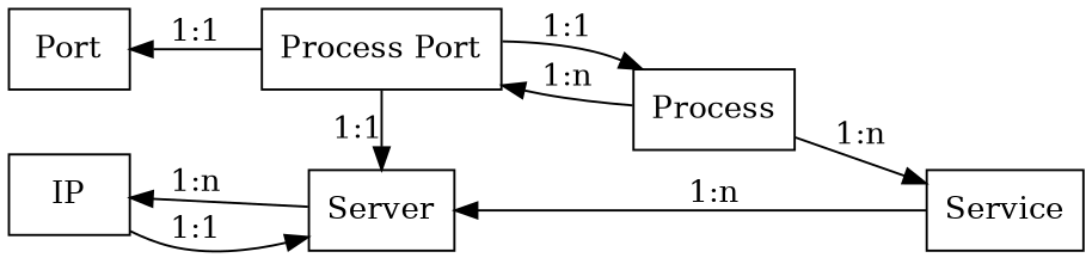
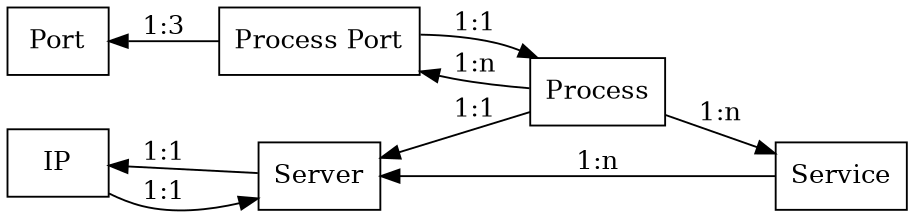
  digraph {
    rankdir=LR
    node [shape=box]
    n1 [label=IP]
    n2 [label=Port]
    n3 [label=Server]
    n4 [label="Process Port"]
    n5 [label=Process]
    n6 [label=Service]
    subgraph sub_1 {
      rank=min
      n1
      n2
    }
    subgraph sub_2 {
      rank=same
      n3
      n4
    }
    n1 -> n3 [label="1:1"]
-   n3 -> n1 [label="1:n"]
-   n4 -> n2 [label="1:1"]
-   n4 -> n3 [label="1:1"]
+   n3 -> n1 [label="1:1"]
+   n4 -> n2 [label="1:3"]
+   n5 -> n3 [label="1:1"]
    n4 -> n5 [label="1:1"]
    n5 -> n4 [label="1:n"]
    n5 -> n6 [label="1:n"]
    n6 -> n3 [label="1:n"]
  }
